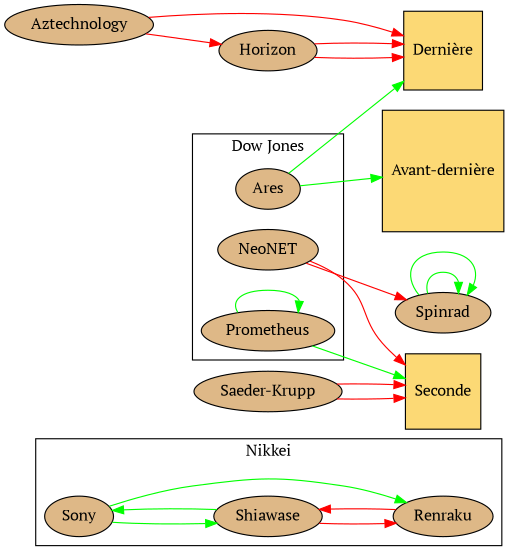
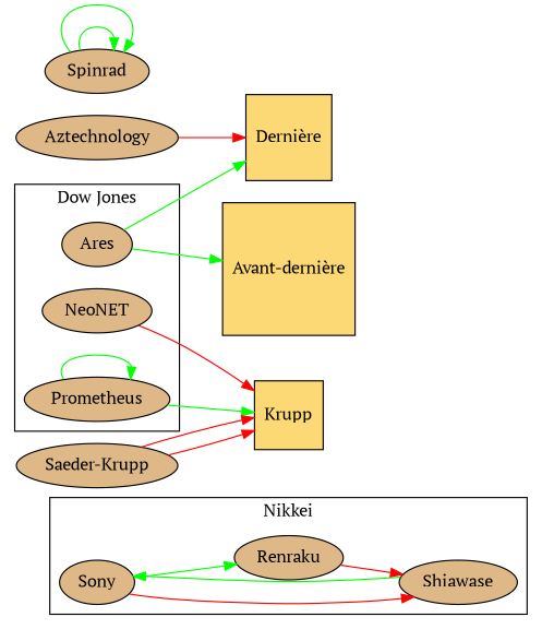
  digraph {
    fontname="PT Serif"
    rankdir=LR
    node [fillcolor=burlywood fontname="PT Serif" shape=ellipse style=filled]
    edge [color=red fontname="PT Serif"]
    n1 [label=Sony]
    n2 [label=Shiawase]
    n3 [label=Renraku]
    n4 [label=Ares]
    n5 [label=NeoNET]
    n6 [label=Prometheus]
    n7 [fillcolor="#FCD975" label="Dernière" shape=square]
    n8 [fillcolor="#FCD975" label="Avant-dernière" shape=square]
    n9 [label=Spinrad]
-   n10 [fillcolor="#FCD975" label=Seconde shape=square]
+   n10 [fillcolor="#FCD975" label=Krupp shape=square]
    n11 [label=Aztechnology]
-   n12 [label=Horizon]
    n13 [label="Saeder-Krupp"]
    subgraph cluster_1 {
      label=Nikkei
      n1
      n2
      n3
    }
    subgraph cluster_2 {
      label="Dow Jones"
      n4
      n5
      n6
    }
-   n1 -> n2 [color=green]
+   n1 -> n2
    n1 -> n3 [color=green]
    n2 -> n1 [color=green]
-   n2 -> n3
    n3 -> n2
    n4 -> n7 [color=green]
    n4 -> n8 [color=green]
-   n5 -> n9
    n5 -> n10
    n6 -> n6 [color=green]
    n6 -> n10 [color=green]
    n9 -> n9 [color=green]
    n9 -> n9 [color=green]
    n11 -> n7
-   n11 -> n12
-   n12 -> n7
-   n12 -> n7
    n13 -> n10
    n13 -> n10
  }
